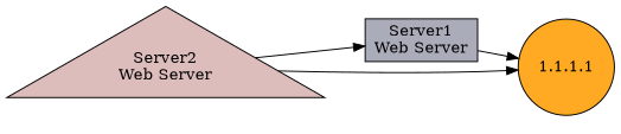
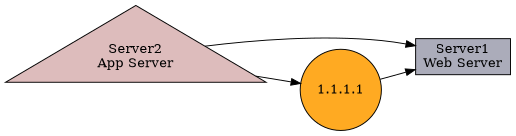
  digraph {
    rankdir=LR
    node [style=filled]
    n1 [fillcolor="#ABACBA" label="Server1\nWeb Server" shape=box]
-   n2 [fillcolor="#DDBCBC" label="Server2\nWeb Server" shape=triangle]
+   n2 [fillcolor="#DDBCBC" label="Server2\nApp Server" shape=triangle]
    n3 [fillcolor="#FFAA22" label="1.1.1.1" shape=circle]
    n2 -> n1
    n2 -> n3
-   n1 -> n3
+   n3 -> n1
  }
